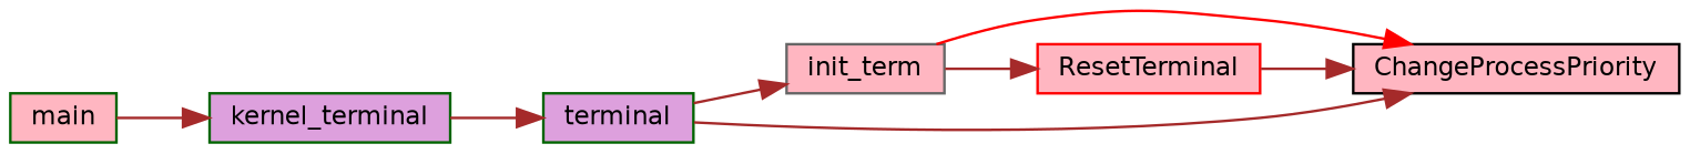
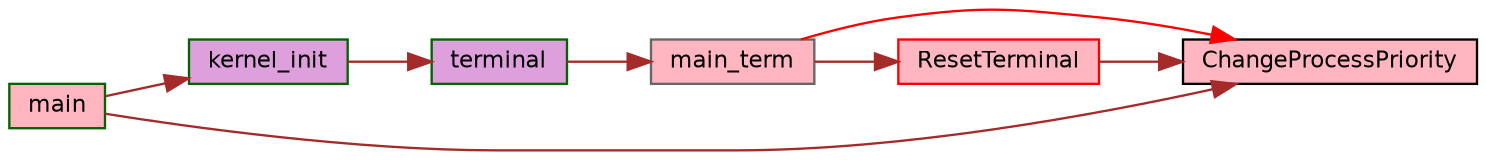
  digraph {
    rankdir=RL
    node [color=darkgreen fillcolor=lightpink fontname=Helvetica fontsize=10 shape=record style=filled]
    edge [color=brown dir=back fontname=Helvetica fontsize=10 labelfontname=Helvetica labelfontsize=10 style=solid]
    n1 [color=black fontcolor=black height=0.2 label=ChangeProcessPriority width=0.4]
-   n2 [color=gray40 height=0.2 label=init_term width=0.4]
+   n2 [color=gray40 height=0.2 label=main_term width=0.4]
    n3 [fillcolor=plum height=0.2 label=terminal width=0.4]
    n4 [color=red height=0.2 label=ResetTerminal width=0.4]
-   n5 [fillcolor=plum height=0.2 label=kernel_terminal width=0.4]
+   n5 [fillcolor=plum height=0.2 label=kernel_init width=0.4]
    n6 [height=0.2 label=main width=0.4]
    n1 -> n2 [color=red]
-   n1 -> n3
+   n1 -> n6
    n1 -> n4
    n2 -> n3
    n3 -> n5
    n4 -> n2
    n5 -> n6
  }
